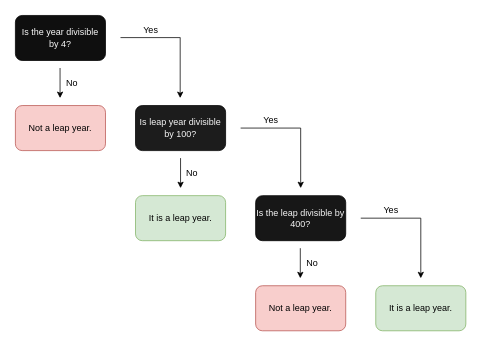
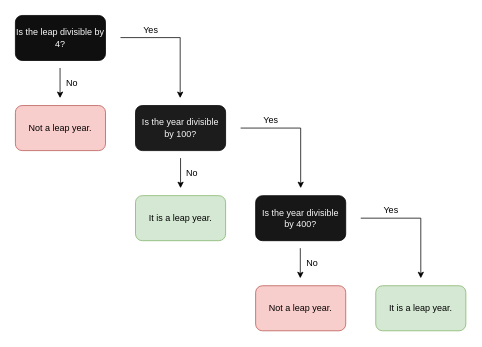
  <mxCell id="0" />
  <mxCell id="1" parent="0" />
- <mxCell id="2" value="Is the year divisible by 4?" style="rounded=1;whiteSpace=wrap;html=1;fontColor=#FAFAFA;fillColor=#0F0F0F;" vertex="1" parent="1"><mxGeometry x="20" y="20" width="120" height="60" as="geometry" /></mxCell>
+ <mxCell id="2" value="Is the leap divisible by 4?" style="rounded=1;whiteSpace=wrap;html=1;fontColor=#FAFAFA;fillColor=#0F0F0F;" vertex="1" parent="1"><mxGeometry x="20" y="20" width="120" height="60" as="geometry" /></mxCell>
  <mxCell id="3" value="" style="endArrow=none;html=1;rounded=0;" edge="1" parent="1"><mxGeometry width="50" height="50" relative="1" as="geometry"><mxPoint x="160" y="49.5" as="sourcePoint" /><mxPoint x="240" y="49.5" as="targetPoint" /></mxGeometry></mxCell>
  <mxCell id="4" value="" style="endArrow=classic;html=1;rounded=0;" edge="1" parent="1"><mxGeometry width="50" height="50" relative="1" as="geometry"><mxPoint x="239.5" y="50" as="sourcePoint" /><mxPoint x="239.5" y="130" as="targetPoint" /></mxGeometry></mxCell>
- <mxCell id="5" value="Is leap year divisible by 100?" style="rounded=1;whiteSpace=wrap;html=1;fillColor=#1C1C1C;fontColor=#F7F7F7;" vertex="1" parent="1"><mxGeometry x="180" y="140" width="120" height="60" as="geometry" /></mxCell>
+ <mxCell id="5" value="Is the year divisible by 100?" style="rounded=1;whiteSpace=wrap;html=1;fillColor=#1C1C1C;fontColor=#F7F7F7;" vertex="1" parent="1"><mxGeometry x="180" y="140" width="120" height="60" as="geometry" /></mxCell>
  <mxCell id="6" value="" style="endArrow=classic;html=1;rounded=0;" edge="1" parent="1"><mxGeometry width="50" height="50" relative="1" as="geometry"><mxPoint x="79.5" y="90" as="sourcePoint" /><mxPoint x="79.5" y="130" as="targetPoint" /></mxGeometry></mxCell>
  <mxCell id="7" value="Not a leap year." style="rounded=1;whiteSpace=wrap;html=1;fillColor=#f8cecc;strokeColor=#b85450;" vertex="1" parent="1"><mxGeometry x="20" y="140" width="120" height="60" as="geometry" /></mxCell>
  <mxCell id="8" value="No" style="text;html=1;align=center;verticalAlign=middle;resizable=0;points=[];autosize=1;strokeColor=none;fillColor=none;" vertex="1" parent="1"><mxGeometry x="80" y="100" width="30" height="20" as="geometry" /></mxCell>
  <mxCell id="9" value="Yes" style="text;html=1;align=center;verticalAlign=middle;resizable=0;points=[];autosize=1;strokeColor=none;fillColor=none;" vertex="1" parent="1"><mxGeometry x="180" y="30" width="40" height="20" as="geometry" /></mxCell>
  <mxCell id="10" value="" style="endArrow=none;html=1;rounded=0;" edge="1" parent="1"><mxGeometry width="50" height="50" relative="1" as="geometry"><mxPoint x="320" y="170" as="sourcePoint" /><mxPoint x="400" y="170" as="targetPoint" /></mxGeometry></mxCell>
  <mxCell id="11" value="" style="endArrow=classic;html=1;rounded=0;" edge="1" parent="1"><mxGeometry width="50" height="50" relative="1" as="geometry"><mxPoint x="400" y="170" as="sourcePoint" /><mxPoint x="400" y="250" as="targetPoint" /></mxGeometry></mxCell>
  <mxCell id="12" value="Yes" style="text;html=1;align=center;verticalAlign=middle;resizable=0;points=[];autosize=1;strokeColor=none;fillColor=none;" vertex="1" parent="1"><mxGeometry x="340" y="150" width="40" height="20" as="geometry" /></mxCell>
  <mxCell id="13" value="It is a leap year." style="rounded=1;whiteSpace=wrap;html=1;fillColor=#d5e8d4;strokeColor=#82b366;" vertex="1" parent="1"><mxGeometry x="180" y="260" width="120" height="60" as="geometry" /></mxCell>
  <mxCell id="14" value="No" style="text;html=1;align=center;verticalAlign=middle;resizable=0;points=[];autosize=1;strokeColor=none;fillColor=none;" vertex="1" parent="1"><mxGeometry x="240" y="220" width="30" height="20" as="geometry" /></mxCell>
  <mxCell id="15" value="" style="endArrow=classic;html=1;rounded=0;" edge="1" parent="1"><mxGeometry width="50" height="50" relative="1" as="geometry"><mxPoint x="240" y="210" as="sourcePoint" /><mxPoint x="240" y="250" as="targetPoint" /></mxGeometry></mxCell>
- <mxCell id="16" value="Is the leap divisible by 400?" style="rounded=1;whiteSpace=wrap;html=1;fontColor=#F7F7F7;fillColor=#171717;" vertex="1" parent="1"><mxGeometry x="340" y="260" width="120" height="60" as="geometry" /></mxCell>
+ <mxCell id="16" value="Is the year divisible by 400?" style="rounded=1;whiteSpace=wrap;html=1;fontColor=#F7F7F7;fillColor=#171717;" vertex="1" parent="1"><mxGeometry x="340" y="260" width="120" height="60" as="geometry" /></mxCell>
  <mxCell id="17" value="" style="endArrow=classic;html=1;rounded=0;" edge="1" parent="1"><mxGeometry width="50" height="50" relative="1" as="geometry"><mxPoint x="399.5" y="330" as="sourcePoint" /><mxPoint x="399.5" y="370" as="targetPoint" /></mxGeometry></mxCell>
  <mxCell id="18" value="Not a leap year." style="rounded=1;whiteSpace=wrap;html=1;fillColor=#f8cecc;strokeColor=#b85450;" vertex="1" parent="1"><mxGeometry x="340" y="380" width="120" height="60" as="geometry" /></mxCell>
  <mxCell id="19" value="No" style="text;html=1;align=center;verticalAlign=middle;resizable=0;points=[];autosize=1;strokeColor=none;fillColor=none;" vertex="1" parent="1"><mxGeometry x="400" y="340" width="30" height="20" as="geometry" /></mxCell>
  <mxCell id="20" value="" style="endArrow=none;html=1;rounded=0;" edge="1" parent="1"><mxGeometry width="50" height="50" relative="1" as="geometry"><mxPoint x="480" y="290" as="sourcePoint" /><mxPoint x="560" y="290" as="targetPoint" /></mxGeometry></mxCell>
  <mxCell id="21" value="" style="endArrow=classic;html=1;rounded=0;" edge="1" parent="1"><mxGeometry width="50" height="50" relative="1" as="geometry"><mxPoint x="560" y="290" as="sourcePoint" /><mxPoint x="560" y="370" as="targetPoint" /></mxGeometry></mxCell>
  <mxCell id="22" value="Yes" style="text;html=1;align=center;verticalAlign=middle;resizable=0;points=[];autosize=1;strokeColor=none;fillColor=none;" vertex="1" parent="1"><mxGeometry x="500" y="270" width="40" height="20" as="geometry" /></mxCell>
  <mxCell id="23" value="It is a leap year." style="rounded=1;whiteSpace=wrap;html=1;fillColor=#d5e8d4;strokeColor=#82b366;" vertex="1" parent="1"><mxGeometry x="500" y="380" width="120" height="60" as="geometry" /></mxCell>
